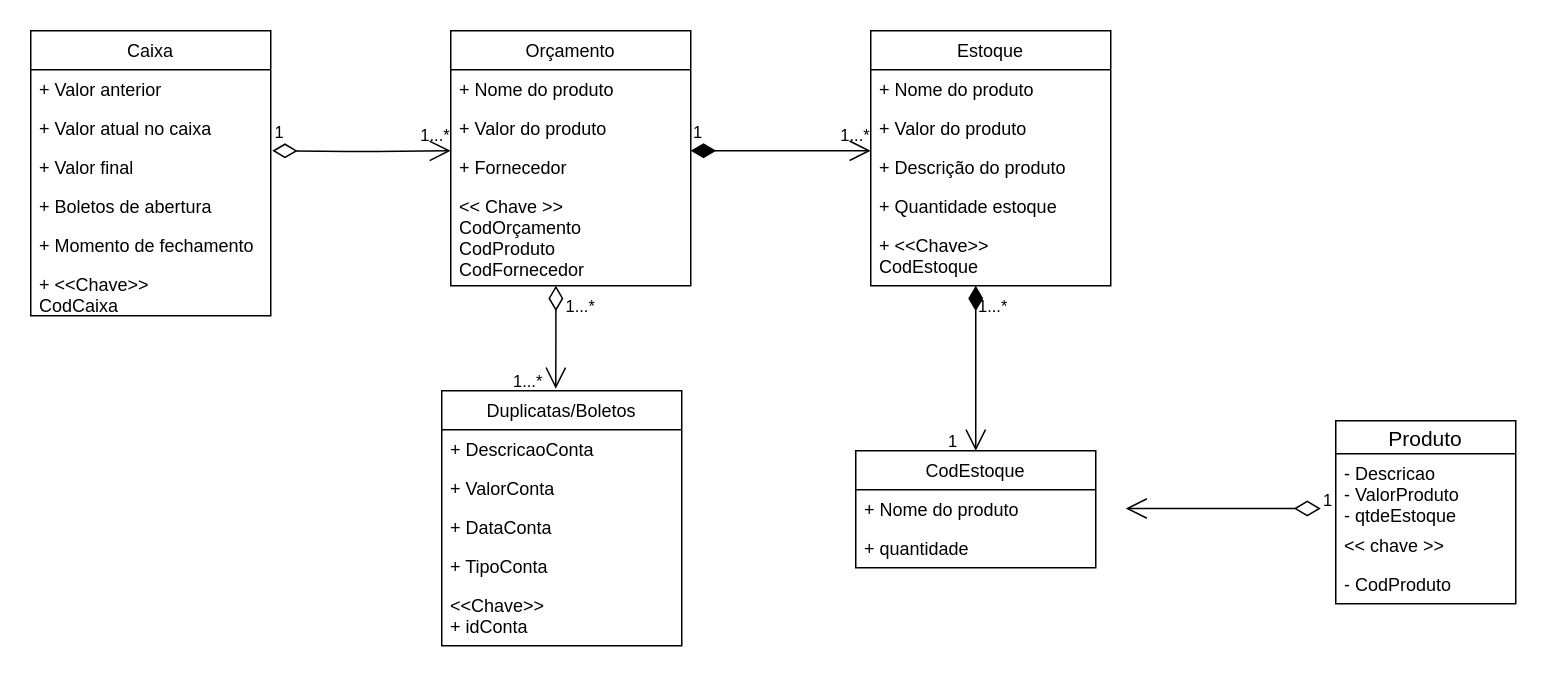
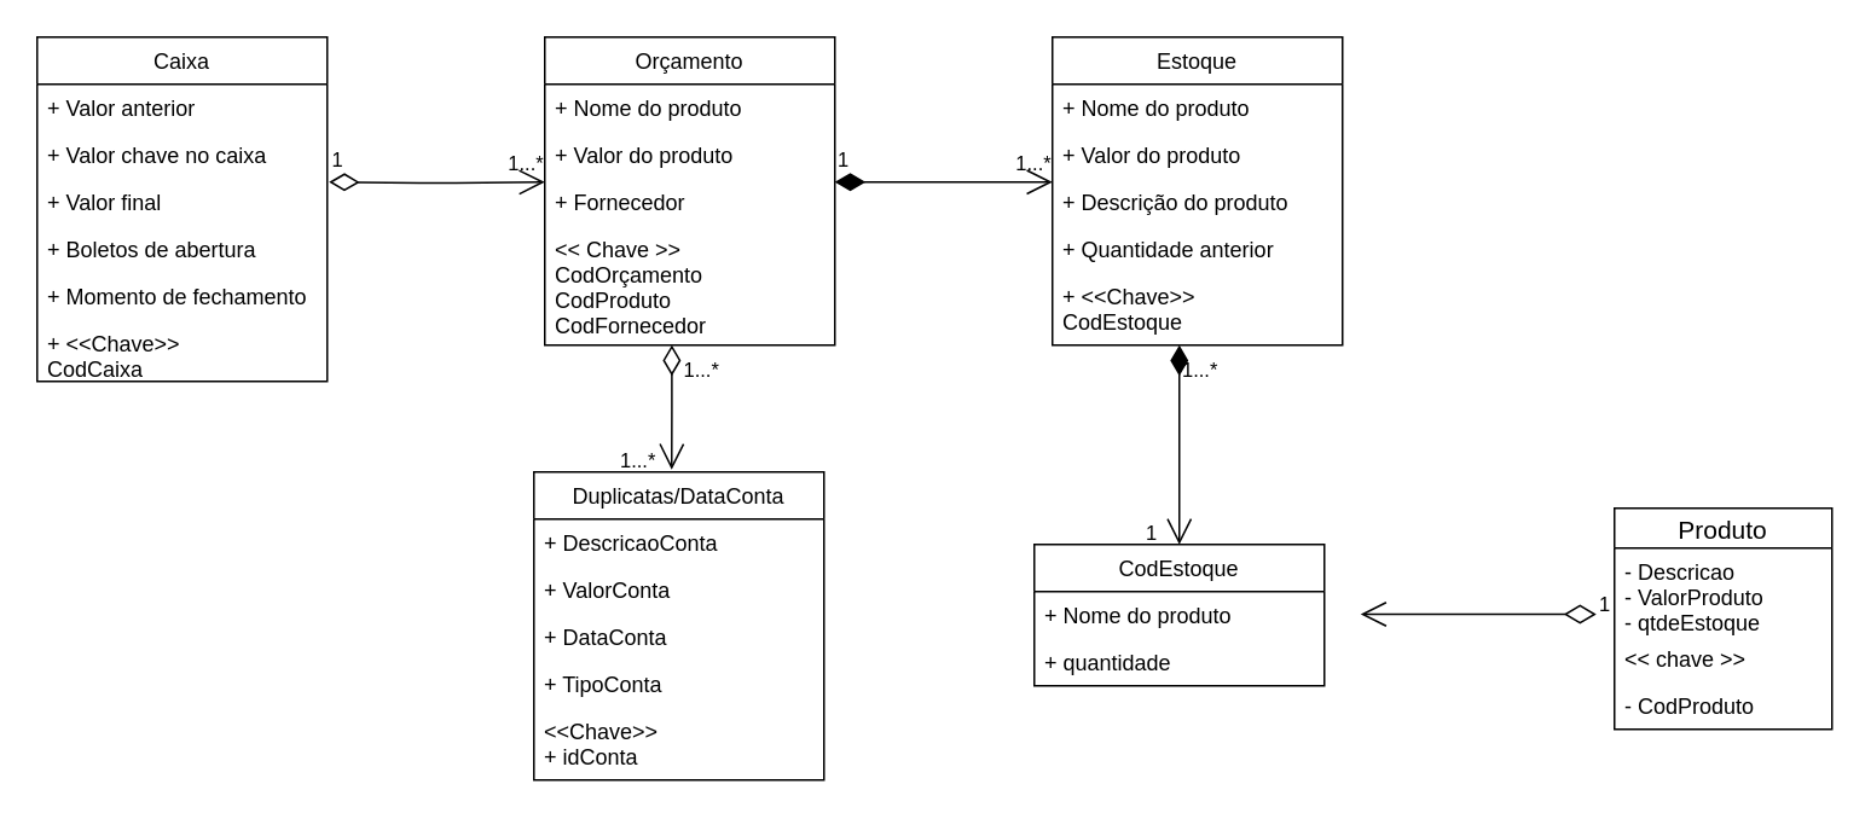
  <mxCell id="0" />
  <mxCell id="1" parent="0" />
  <mxCell id="2" value="1" style="endArrow=open;html=1;endSize=12;startArrow=diamondThin;startSize=14;startFill=0;edgeStyle=orthogonalEdgeStyle;align=left;verticalAlign=bottom;entryX=0;entryY=0.077;entryDx=0;entryDy=0;entryPerimeter=0;" parent="1" target="13" edge="1"><mxGeometry x="-1" y="3" relative="1" as="geometry"><mxPoint x="181" y="100" as="sourcePoint" /><mxPoint x="280" y="100" as="targetPoint" /></mxGeometry></mxCell>
  <mxCell id="3" value="Caixa" style="swimlane;fontStyle=0;childLayout=stackLayout;horizontal=1;startSize=26;fillColor=none;horizontalStack=0;resizeParent=1;resizeParentMax=0;resizeLast=0;collapsible=1;marginBottom=0;" parent="1" vertex="1"><mxGeometry x="20" y="20" width="160" height="190" as="geometry" /></mxCell>
  <mxCell id="4" value="+ Valor anterior" style="text;strokeColor=none;fillColor=none;align=left;verticalAlign=top;spacingLeft=4;spacingRight=4;overflow=hidden;rotatable=0;points=[[0,0.5],[1,0.5]];portConstraint=eastwest;" parent="3" vertex="1"><mxGeometry y="26" width="160" height="26" as="geometry" /></mxCell>
- <mxCell id="5" value="+ Valor atual no caixa" style="text;strokeColor=none;fillColor=none;align=left;verticalAlign=top;spacingLeft=4;spacingRight=4;overflow=hidden;rotatable=0;points=[[0,0.5],[1,0.5]];portConstraint=eastwest;" parent="3" vertex="1"><mxGeometry y="52" width="160" height="26" as="geometry" /></mxCell>
+ <mxCell id="5" value="+ Valor chave no caixa" style="text;strokeColor=none;fillColor=none;align=left;verticalAlign=top;spacingLeft=4;spacingRight=4;overflow=hidden;rotatable=0;points=[[0,0.5],[1,0.5]];portConstraint=eastwest;" parent="3" vertex="1"><mxGeometry y="52" width="160" height="26" as="geometry" /></mxCell>
  <mxCell id="6" value="+ Valor final" style="text;strokeColor=none;fillColor=none;align=left;verticalAlign=top;spacingLeft=4;spacingRight=4;overflow=hidden;rotatable=0;points=[[0,0.5],[1,0.5]];portConstraint=eastwest;" parent="3" vertex="1"><mxGeometry y="78" width="160" height="26" as="geometry" /></mxCell>
  <mxCell id="7" value="+ Boletos de abertura" style="text;strokeColor=none;fillColor=none;align=left;verticalAlign=top;spacingLeft=4;spacingRight=4;overflow=hidden;rotatable=0;points=[[0,0.5],[1,0.5]];portConstraint=eastwest;" parent="3" vertex="1"><mxGeometry y="104" width="160" height="26" as="geometry" /></mxCell>
  <mxCell id="8" value="+ Momento de fechamento" style="text;strokeColor=none;fillColor=none;align=left;verticalAlign=top;spacingLeft=4;spacingRight=4;overflow=hidden;rotatable=0;points=[[0,0.5],[1,0.5]];portConstraint=eastwest;" parent="3" vertex="1"><mxGeometry y="130" width="160" height="26" as="geometry" /></mxCell>
  <mxCell id="9" value="+ &lt;&lt;Chave&gt;&gt;&#10;CodCaixa" style="text;strokeColor=none;fillColor=none;align=left;verticalAlign=top;spacingLeft=4;spacingRight=4;overflow=hidden;rotatable=0;points=[[0,0.5],[1,0.5]];portConstraint=eastwest;" parent="3" vertex="1"><mxGeometry y="156" width="160" height="34" as="geometry" /></mxCell>
  <mxCell id="10" value="Orçamento" style="swimlane;fontStyle=0;childLayout=stackLayout;horizontal=1;startSize=26;fillColor=none;horizontalStack=0;resizeParent=1;resizeParentMax=0;resizeLast=0;collapsible=1;marginBottom=0;" parent="1" vertex="1"><mxGeometry x="300" y="20" width="160" height="170" as="geometry" /></mxCell>
  <mxCell id="11" value="+ Nome do produto" style="text;strokeColor=none;fillColor=none;align=left;verticalAlign=top;spacingLeft=4;spacingRight=4;overflow=hidden;rotatable=0;points=[[0,0.5],[1,0.5]];portConstraint=eastwest;" parent="10" vertex="1"><mxGeometry y="26" width="160" height="26" as="geometry" /></mxCell>
  <mxCell id="12" value="+ Valor do produto" style="text;strokeColor=none;fillColor=none;align=left;verticalAlign=top;spacingLeft=4;spacingRight=4;overflow=hidden;rotatable=0;points=[[0,0.5],[1,0.5]];portConstraint=eastwest;" parent="10" vertex="1"><mxGeometry y="52" width="160" height="26" as="geometry" /></mxCell>
  <mxCell id="13" value="+ Fornecedor" style="text;strokeColor=none;fillColor=none;align=left;verticalAlign=top;spacingLeft=4;spacingRight=4;overflow=hidden;rotatable=0;points=[[0,0.5],[1,0.5]];portConstraint=eastwest;" parent="10" vertex="1"><mxGeometry y="78" width="160" height="26" as="geometry" /></mxCell>
  <mxCell id="14" value="&lt;&lt; Chave &gt;&gt;&#10;CodOrçamento&#10;CodProduto&#10;CodFornecedor" style="text;strokeColor=none;fillColor=none;align=left;verticalAlign=top;spacingLeft=4;spacingRight=4;overflow=hidden;rotatable=0;points=[[0,0.5],[1,0.5]];portConstraint=eastwest;" parent="10" vertex="1"><mxGeometry y="104" width="160" height="66" as="geometry" /></mxCell>
  <mxCell id="15" value="1...*" style="text;html=1;strokeColor=none;fillColor=none;align=center;verticalAlign=middle;whiteSpace=wrap;rounded=0;fontSize=11;" parent="1" vertex="1"><mxGeometry x="280" y="80" width="20" height="20" as="geometry" /></mxCell>
  <mxCell id="16" value="1...*" style="text;html=1;strokeColor=none;fillColor=none;align=center;verticalAlign=middle;whiteSpace=wrap;rounded=0;fontSize=11;" parent="1" vertex="1"><mxGeometry x="560" y="80" width="20" height="20" as="geometry" /></mxCell>
  <mxCell id="17" value="Estoque" style="swimlane;fontStyle=0;childLayout=stackLayout;horizontal=1;startSize=26;fillColor=none;horizontalStack=0;resizeParent=1;resizeParentMax=0;resizeLast=0;collapsible=1;marginBottom=0;" parent="1" vertex="1"><mxGeometry x="580" y="20" width="160" height="170" as="geometry" /></mxCell>
  <mxCell id="18" value="+ Nome do produto" style="text;strokeColor=none;fillColor=none;align=left;verticalAlign=top;spacingLeft=4;spacingRight=4;overflow=hidden;rotatable=0;points=[[0,0.5],[1,0.5]];portConstraint=eastwest;" parent="17" vertex="1"><mxGeometry y="26" width="160" height="26" as="geometry" /></mxCell>
  <mxCell id="19" value="+ Valor do produto" style="text;strokeColor=none;fillColor=none;align=left;verticalAlign=top;spacingLeft=4;spacingRight=4;overflow=hidden;rotatable=0;points=[[0,0.5],[1,0.5]];portConstraint=eastwest;" parent="17" vertex="1"><mxGeometry y="52" width="160" height="26" as="geometry" /></mxCell>
  <mxCell id="20" value="+ Descrição do produto" style="text;strokeColor=none;fillColor=none;align=left;verticalAlign=top;spacingLeft=4;spacingRight=4;overflow=hidden;rotatable=0;points=[[0,0.5],[1,0.5]];portConstraint=eastwest;" parent="17" vertex="1"><mxGeometry y="78" width="160" height="26" as="geometry" /></mxCell>
- <mxCell id="21" value="+ Quantidade estoque" style="text;strokeColor=none;fillColor=none;align=left;verticalAlign=top;spacingLeft=4;spacingRight=4;overflow=hidden;rotatable=0;points=[[0,0.5],[1,0.5]];portConstraint=eastwest;" parent="17" vertex="1"><mxGeometry y="104" width="160" height="26" as="geometry" /></mxCell>
+ <mxCell id="21" value="+ Quantidade anterior" style="text;strokeColor=none;fillColor=none;align=left;verticalAlign=top;spacingLeft=4;spacingRight=4;overflow=hidden;rotatable=0;points=[[0,0.5],[1,0.5]];portConstraint=eastwest;" parent="17" vertex="1"><mxGeometry y="104" width="160" height="26" as="geometry" /></mxCell>
  <mxCell id="22" value="+ &lt;&lt;Chave&gt;&gt;&#10;CodEstoque" style="text;strokeColor=none;fillColor=none;align=left;verticalAlign=top;spacingLeft=4;spacingRight=4;overflow=hidden;rotatable=0;points=[[0,0.5],[1,0.5]];portConstraint=eastwest;" parent="17" vertex="1"><mxGeometry y="130" width="160" height="40" as="geometry" /></mxCell>
  <mxCell id="23" value="1" style="endArrow=open;html=1;endSize=12;startArrow=diamondThin;startSize=14;startFill=1;edgeStyle=orthogonalEdgeStyle;align=left;verticalAlign=bottom;entryX=0;entryY=0.308;entryDx=0;entryDy=0;entryPerimeter=0;rounded=0;" parent="1" edge="1"><mxGeometry x="-1" y="3" relative="1" as="geometry"><mxPoint x="460" y="100" as="sourcePoint" /><mxPoint x="580" y="100.008" as="targetPoint" /></mxGeometry></mxCell>
  <mxCell id="24" value="" style="endArrow=open;html=1;endSize=12;startArrow=diamondThin;startSize=14;startFill=1;edgeStyle=orthogonalEdgeStyle;align=left;verticalAlign=bottom;entryX=0.5;entryY=0;entryDx=0;entryDy=0;rounded=0;" parent="1" source="22" target="25" edge="1"><mxGeometry x="-1" y="3" relative="1" as="geometry"><mxPoint x="630" y="240" as="sourcePoint" /><mxPoint x="750" y="240.008" as="targetPoint" /><Array as="points"><mxPoint x="650" y="300" /></Array></mxGeometry></mxCell>
  <mxCell id="25" value="CodEstoque" style="swimlane;fontStyle=0;childLayout=stackLayout;horizontal=1;startSize=26;fillColor=none;horizontalStack=0;resizeParent=1;resizeParentMax=0;resizeLast=0;collapsible=1;marginBottom=0;" parent="1" vertex="1"><mxGeometry x="570" y="300" width="160" height="78" as="geometry" /></mxCell>
  <mxCell id="26" value="+ Nome do produto" style="text;strokeColor=none;fillColor=none;align=left;verticalAlign=top;spacingLeft=4;spacingRight=4;overflow=hidden;rotatable=0;points=[[0,0.5],[1,0.5]];portConstraint=eastwest;" parent="25" vertex="1"><mxGeometry y="26" width="160" height="26" as="geometry" /></mxCell>
  <mxCell id="27" value="+ quantidade" style="text;strokeColor=none;fillColor=none;align=left;verticalAlign=top;spacingLeft=4;spacingRight=4;overflow=hidden;rotatable=0;points=[[0,0.5],[1,0.5]];portConstraint=eastwest;" parent="25" vertex="1"><mxGeometry y="52" width="160" height="26" as="geometry" /></mxCell>
- <mxCell id="28" value="Duplicatas/Boletos" style="swimlane;fontStyle=0;childLayout=stackLayout;horizontal=1;startSize=26;fillColor=none;horizontalStack=0;resizeParent=1;resizeParentMax=0;resizeLast=0;collapsible=1;marginBottom=0;" parent="1" vertex="1"><mxGeometry x="294" y="260" width="160" height="170" as="geometry" /></mxCell>
+ <mxCell id="28" value="Duplicatas/DataConta" style="swimlane;fontStyle=0;childLayout=stackLayout;horizontal=1;startSize=26;fillColor=none;horizontalStack=0;resizeParent=1;resizeParentMax=0;resizeLast=0;collapsible=1;marginBottom=0;" parent="1" vertex="1"><mxGeometry x="294" y="260" width="160" height="170" as="geometry" /></mxCell>
  <mxCell id="29" value="+ DescricaoConta" style="text;strokeColor=none;fillColor=none;align=left;verticalAlign=top;spacingLeft=4;spacingRight=4;overflow=hidden;rotatable=0;points=[[0,0.5],[1,0.5]];portConstraint=eastwest;" parent="28" vertex="1"><mxGeometry y="26" width="160" height="26" as="geometry" /></mxCell>
  <mxCell id="30" value="+ ValorConta" style="text;strokeColor=none;fillColor=none;align=left;verticalAlign=top;spacingLeft=4;spacingRight=4;overflow=hidden;rotatable=0;points=[[0,0.5],[1,0.5]];portConstraint=eastwest;" parent="28" vertex="1"><mxGeometry y="52" width="160" height="26" as="geometry" /></mxCell>
  <mxCell id="31" value="+ DataConta" style="text;strokeColor=none;fillColor=none;align=left;verticalAlign=top;spacingLeft=4;spacingRight=4;overflow=hidden;rotatable=0;points=[[0,0.5],[1,0.5]];portConstraint=eastwest;" parent="28" vertex="1"><mxGeometry y="78" width="160" height="26" as="geometry" /></mxCell>
  <mxCell id="32" value="+ TipoConta" style="text;strokeColor=none;fillColor=none;align=left;verticalAlign=top;spacingLeft=4;spacingRight=4;overflow=hidden;rotatable=0;points=[[0,0.5],[1,0.5]];portConstraint=eastwest;" parent="28" vertex="1"><mxGeometry y="104" width="160" height="26" as="geometry" /></mxCell>
  <mxCell id="33" value="&lt;&lt;Chave&gt;&gt;&#10;+ idConta" style="text;strokeColor=none;fillColor=none;align=left;verticalAlign=top;spacingLeft=4;spacingRight=4;overflow=hidden;rotatable=0;points=[[0,0.5],[1,0.5]];portConstraint=eastwest;" parent="28" vertex="1"><mxGeometry y="130" width="160" height="40" as="geometry" /></mxCell>
  <mxCell id="34" value="&lt;span style=&quot;font-family: &amp;#34;helvetica&amp;#34; ; font-size: 11px ; font-style: normal ; font-weight: 400 ; letter-spacing: normal ; text-align: left ; text-indent: 0px ; text-transform: none ; word-spacing: 0px ; float: none ; display: inline&quot;&gt;1&lt;/span&gt;" style="text;whiteSpace=wrap;html=1;" parent="1" vertex="1"><mxGeometry x="630" y="280" width="10" height="20" as="geometry" /></mxCell>
  <mxCell id="35" value="" style="endArrow=open;html=1;endSize=12;startArrow=diamondThin;startSize=14;startFill=0;edgeStyle=orthogonalEdgeStyle;align=left;verticalAlign=bottom;entryX=0.475;entryY=-0.008;entryDx=0;entryDy=0;entryPerimeter=0;rounded=0;exitX=0.438;exitY=1;exitDx=0;exitDy=0;exitPerimeter=0;" parent="1" source="14" target="28" edge="1"><mxGeometry x="-1" y="3" relative="1" as="geometry"><mxPoint x="450" y="220" as="sourcePoint" /><mxPoint x="360" y="230" as="targetPoint" /><Array as="points" /></mxGeometry></mxCell>
  <mxCell id="36" value="&lt;span style=&quot;font-family: &amp;#34;helvetica&amp;#34; ; font-size: 11px&quot;&gt;1...*&lt;/span&gt;" style="text;whiteSpace=wrap;html=1;" parent="1" vertex="1"><mxGeometry x="340" y="240" width="20" height="20" as="geometry" /></mxCell>
  <mxCell id="37" value="&lt;span style=&quot;font-family: &amp;#34;helvetica&amp;#34; ; font-size: 11px ; font-style: normal ; font-weight: 400 ; letter-spacing: normal ; text-align: left ; text-indent: 0px ; text-transform: none ; word-spacing: 0px ; float: none ; display: inline&quot;&gt;1...*&lt;br&gt;&lt;br&gt;&lt;/span&gt;" style="text;whiteSpace=wrap;html=1;" parent="1" vertex="1"><mxGeometry x="375" y="190" width="25" height="20" as="geometry" /></mxCell>
  <mxCell id="38" value="&lt;span style=&quot;font-family: &amp;#34;helvetica&amp;#34; ; font-size: 11px ; font-style: normal ; font-weight: 400 ; letter-spacing: normal ; text-align: left ; text-indent: 0px ; text-transform: none ; word-spacing: 0px ; float: none ; display: inline&quot;&gt;1...*&lt;br&gt;&lt;br&gt;&lt;/span&gt;" style="text;whiteSpace=wrap;html=1;" parent="1" vertex="1"><mxGeometry x="650" y="190" width="25" height="20" as="geometry" /></mxCell>
  <mxCell id="39" value="1" style="endArrow=open;html=1;endSize=12;startArrow=diamondThin;startSize=15;startFill=0;edgeStyle=orthogonalEdgeStyle;align=left;verticalAlign=bottom;sourcePerimeterSpacing=0;" edge="1" parent="1"><mxGeometry x="-1" y="3" relative="1" as="geometry"><mxPoint x="880" y="338.5" as="sourcePoint" /><mxPoint x="750" y="338.5" as="targetPoint" /></mxGeometry></mxCell>
  <mxCell id="40" value="Produto" style="swimlane;fontStyle=0;childLayout=stackLayout;horizontal=1;startSize=22;horizontalStack=0;resizeParent=1;resizeParentMax=0;resizeLast=0;collapsible=1;marginBottom=0;align=center;fontSize=14;" vertex="1" parent="1"><mxGeometry x="890" y="280" width="120" height="122" as="geometry" /></mxCell>
  <mxCell id="41" value="- Descricao&#10;- ValorProduto&#10;- qtdeEstoque" style="text;strokeColor=none;fillColor=none;spacingLeft=4;spacingRight=4;overflow=hidden;rotatable=0;points=[[0,0.5],[1,0.5]];portConstraint=eastwest;fontSize=12;" vertex="1" parent="40"><mxGeometry y="22" width="120" height="48" as="geometry" /></mxCell>
  <mxCell id="42" value="&lt;&lt; chave &gt;&gt;" style="text;strokeColor=none;fillColor=none;spacingLeft=4;spacingRight=4;overflow=hidden;rotatable=0;points=[[0,0.5],[1,0.5]];portConstraint=eastwest;fontSize=12;" vertex="1" parent="40"><mxGeometry y="70" width="120" height="26" as="geometry" /></mxCell>
  <mxCell id="43" value="- CodProduto" style="text;strokeColor=none;fillColor=none;spacingLeft=4;spacingRight=4;overflow=hidden;rotatable=0;points=[[0,0.5],[1,0.5]];portConstraint=eastwest;fontSize=12;" vertex="1" parent="40"><mxGeometry y="96" width="120" height="26" as="geometry" /></mxCell>
